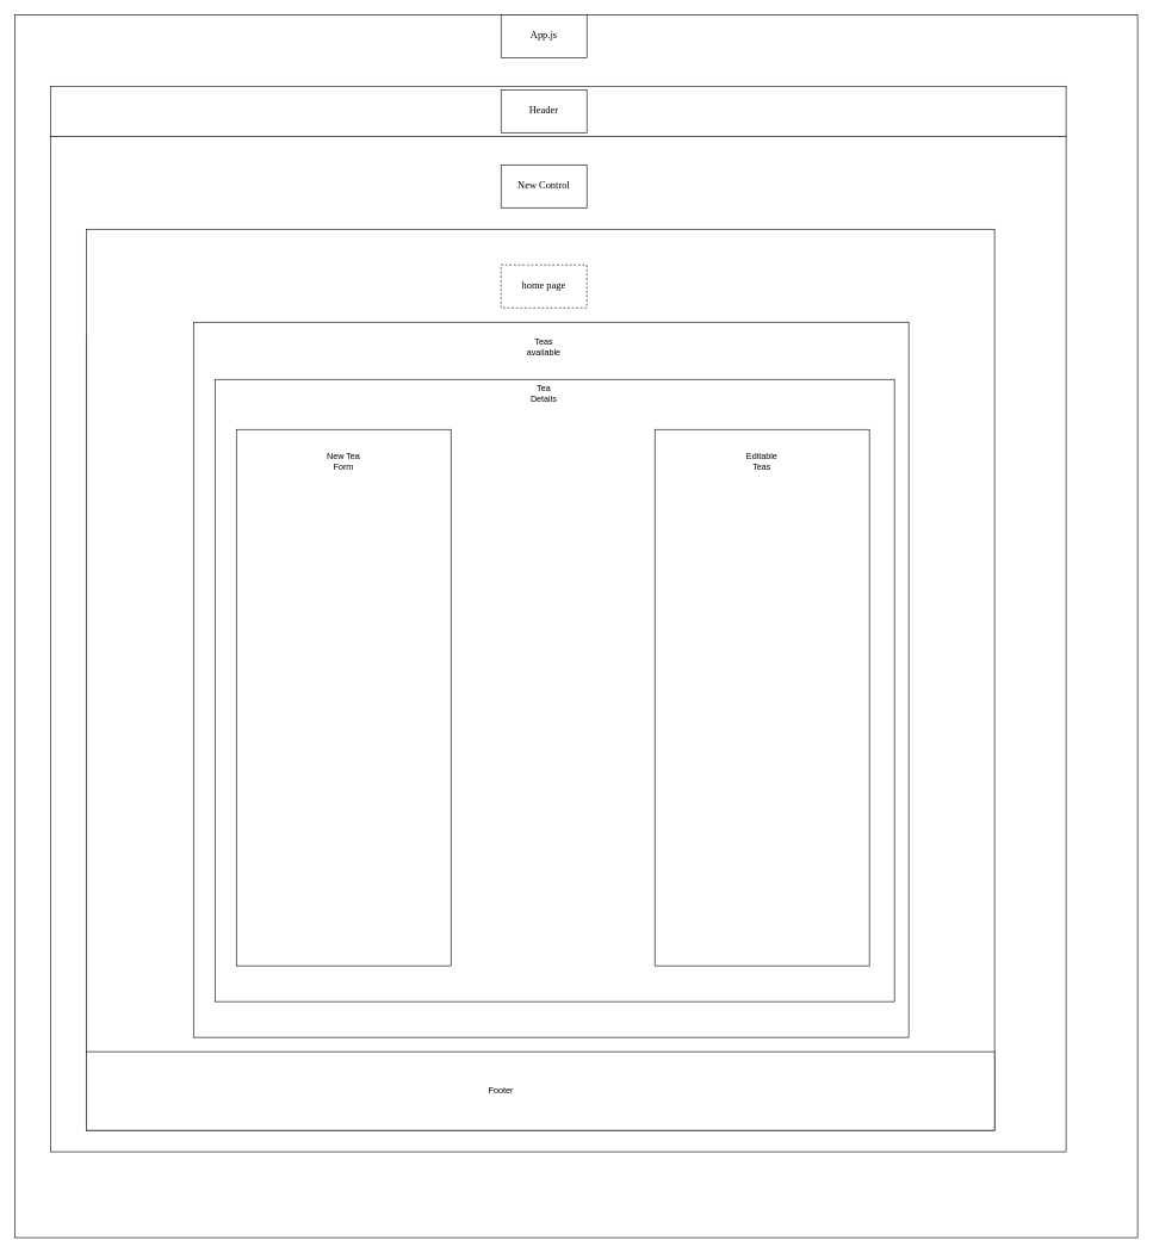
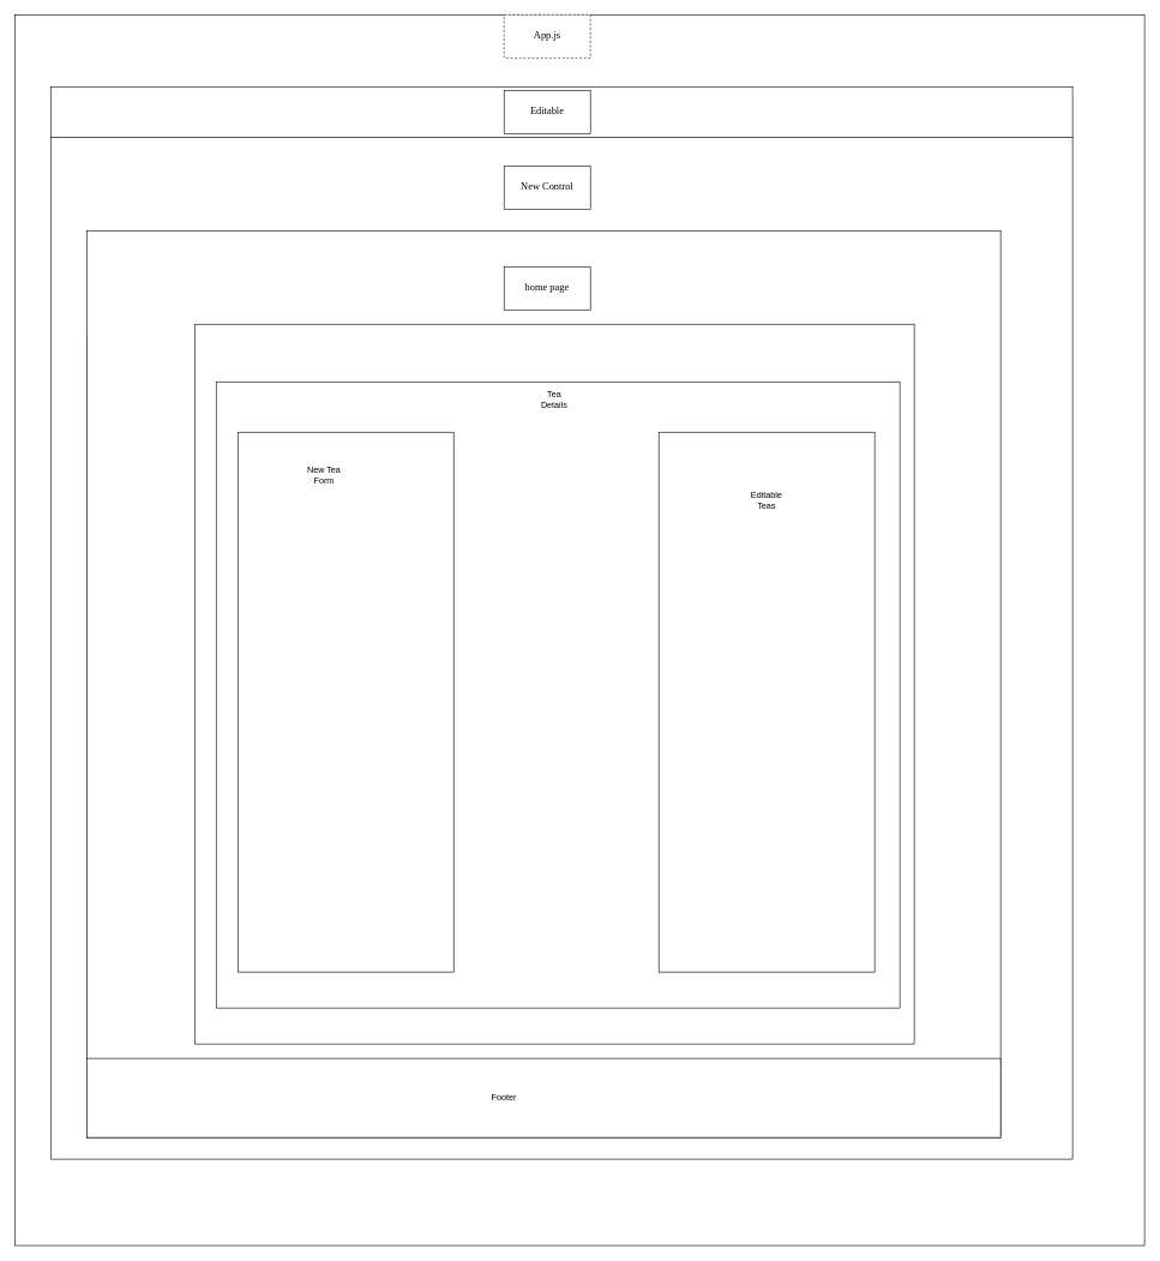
  <mxCell id="0" />
  <mxCell id="1" parent="0" />
  <mxCell id="2" value="" style="rounded=0;whiteSpace=wrap;html=1;" vertex="1" parent="1"><mxGeometry x="300" y="500" width="940" height="930" as="geometry" /></mxCell>
  <mxCell id="3" value="" style="rounded=0;whiteSpace=wrap;html=1;" vertex="1" parent="1"><mxGeometry x="20" y="20" width="1570" height="1710" as="geometry" /></mxCell>
  <mxCell id="4" value="" style="rounded=0;whiteSpace=wrap;html=1;" vertex="1" parent="1"><mxGeometry x="70" y="120" width="1420" height="70" as="geometry" /></mxCell>
  <mxCell id="5" value="" style="whiteSpace=wrap;html=1;aspect=fixed;" vertex="1" parent="1"><mxGeometry x="70" y="190" width="1420" height="1420" as="geometry" /></mxCell>
- <mxCell id="6" value="App.js" style="rounded=0;whiteSpace=wrap;html=1;fontFamily=Times New Roman;fontSize=14;" vertex="1" parent="1"><mxGeometry x="700" y="20" width="120" height="60" as="geometry" /></mxCell>
- <mxCell id="7" value="Header" style="rounded=0;whiteSpace=wrap;html=1;fontFamily=Times New Roman;fontSize=14;" vertex="1" parent="1"><mxGeometry x="700" y="125" width="120" height="60" as="geometry" /></mxCell>
+ <mxCell id="6" value="App.js" style="rounded=0;whiteSpace=wrap;html=1;fontFamily=Times New Roman;fontSize=14;dashed=1;" vertex="1" parent="1"><mxGeometry x="700" y="20" width="120" height="60" as="geometry" /></mxCell>
+ <mxCell id="7" value="Editable" style="rounded=0;whiteSpace=wrap;html=1;fontFamily=Times New Roman;fontSize=14;" vertex="1" parent="1"><mxGeometry x="700" y="125" width="120" height="60" as="geometry" /></mxCell>
  <mxCell id="8" value="New Control" style="rounded=0;whiteSpace=wrap;html=1;fontFamily=Times New Roman;fontSize=14;" vertex="1" parent="1"><mxGeometry x="700" y="230" width="120" height="60" as="geometry" /></mxCell>
  <mxCell id="9" value="" style="rounded=0;whiteSpace=wrap;html=1;fontFamily=Times New Roman;fontSize=14;" vertex="1" parent="1"><mxGeometry x="120" y="470" width="400" height="1000" as="geometry" /></mxCell>
  <mxCell id="10" value="" style="rounded=0;whiteSpace=wrap;html=1;fontFamily=Times New Roman;fontSize=14;" vertex="1" parent="1"><mxGeometry x="120" y="320" width="1270" height="1260" as="geometry" /></mxCell>
- <mxCell id="11" value="home page" style="rounded=0;whiteSpace=wrap;html=1;fontFamily=Times New Roman;fontSize=14;dashed=1;" vertex="1" parent="1"><mxGeometry x="700" y="370" width="120" height="60" as="geometry" /></mxCell>
+ <mxCell id="11" value="home page" style="rounded=0;whiteSpace=wrap;html=1;fontFamily=Times New Roman;fontSize=14;" vertex="1" parent="1"><mxGeometry x="700" y="370" width="120" height="60" as="geometry" /></mxCell>
  <mxCell id="12" value="" style="whiteSpace=wrap;html=1;aspect=fixed;fontFamily=Times New Roman;fontSize=14;" vertex="1" parent="1"><mxGeometry x="270" y="450" width="1000" height="1000" as="geometry" /></mxCell>
  <mxCell id="13" value="" style="rounded=0;whiteSpace=wrap;html=1;" vertex="1" parent="1"><mxGeometry x="120" y="1470" width="1270" height="110" as="geometry" /></mxCell>
  <mxCell id="14" value="Footer" style="text;html=1;strokeColor=none;fillColor=none;align=center;verticalAlign=middle;whiteSpace=wrap;rounded=0;" vertex="1" parent="1"><mxGeometry x="670" y="1510" width="60" height="30" as="geometry" /></mxCell>
- <mxCell id="15" value="Teas available" style="text;html=1;strokeColor=none;fillColor=none;align=center;verticalAlign=middle;whiteSpace=wrap;rounded=0;" vertex="1" parent="1"><mxGeometry x="730" y="470" width="60" height="30" as="geometry" /></mxCell>
  <mxCell id="16" value="" style="rounded=0;whiteSpace=wrap;html=1;" vertex="1" parent="1"><mxGeometry x="300" y="530" width="950" height="870" as="geometry" /></mxCell>
  <mxCell id="17" value="" style="rounded=0;whiteSpace=wrap;html=1;" vertex="1" parent="1"><mxGeometry x="330" y="600" width="300" height="750" as="geometry" /></mxCell>
  <mxCell id="18" value="" style="rounded=0;whiteSpace=wrap;html=1;" vertex="1" parent="1"><mxGeometry x="915" y="600" width="300" height="750" as="geometry" /></mxCell>
- <mxCell id="19" value="New Tea Form" style="text;html=1;strokeColor=none;fillColor=none;align=center;verticalAlign=middle;whiteSpace=wrap;rounded=0;" vertex="1" parent="1"><mxGeometry x="450" y="630" width="60" height="30" as="geometry" /></mxCell>
- <mxCell id="20" value="Editable Teas" style="text;html=1;strokeColor=none;fillColor=none;align=center;verticalAlign=middle;whiteSpace=wrap;rounded=0;" vertex="1" parent="1"><mxGeometry x="1035" y="630" width="60" height="30" as="geometry" /></mxCell>
- <mxCell id="21" value="Tea Details" style="text;html=1;strokeColor=none;fillColor=none;align=center;verticalAlign=middle;whiteSpace=wrap;rounded=0;" vertex="1" parent="1"><mxGeometry x="730" y="535" width="60" height="30" as="geometry" /></mxCell>
+ <mxCell id="19" value="New Tea Form" style="text;html=1;strokeColor=none;fillColor=none;align=center;verticalAlign=middle;whiteSpace=wrap;rounded=0;" vertex="1" parent="1"><mxGeometry x="420" y="645" width="60" height="30" as="geometry" /></mxCell>
+ <mxCell id="20" value="Editable Teas" style="text;html=1;strokeColor=none;fillColor=none;align=center;verticalAlign=middle;whiteSpace=wrap;rounded=0;" vertex="1" parent="1"><mxGeometry x="1035" y="680" width="60" height="30" as="geometry" /></mxCell>
+ <mxCell id="21" value="Tea Details" style="text;html=1;strokeColor=none;fillColor=none;align=center;verticalAlign=middle;whiteSpace=wrap;rounded=0;" vertex="1" parent="1"><mxGeometry x="740" y="540" width="60" height="30" as="geometry" /></mxCell>
